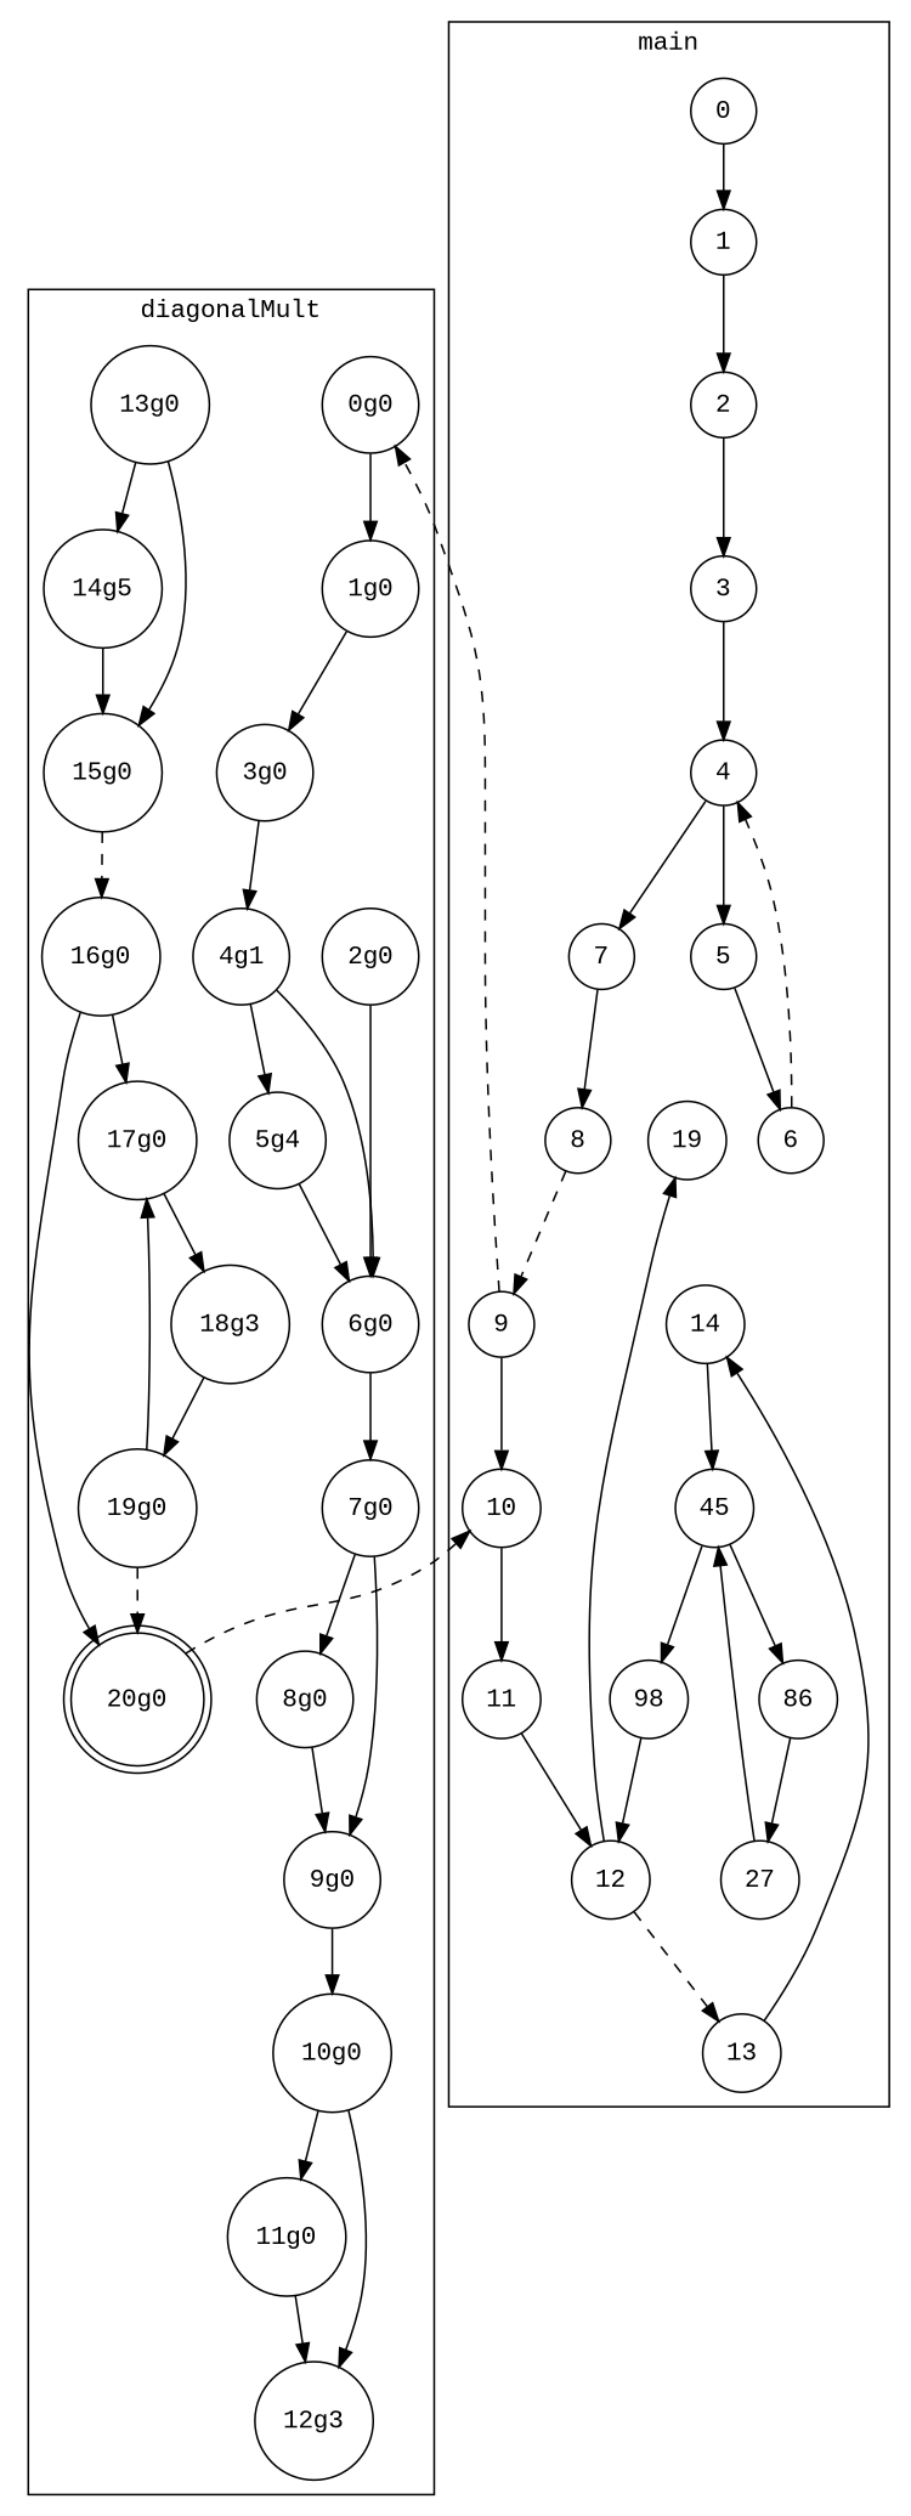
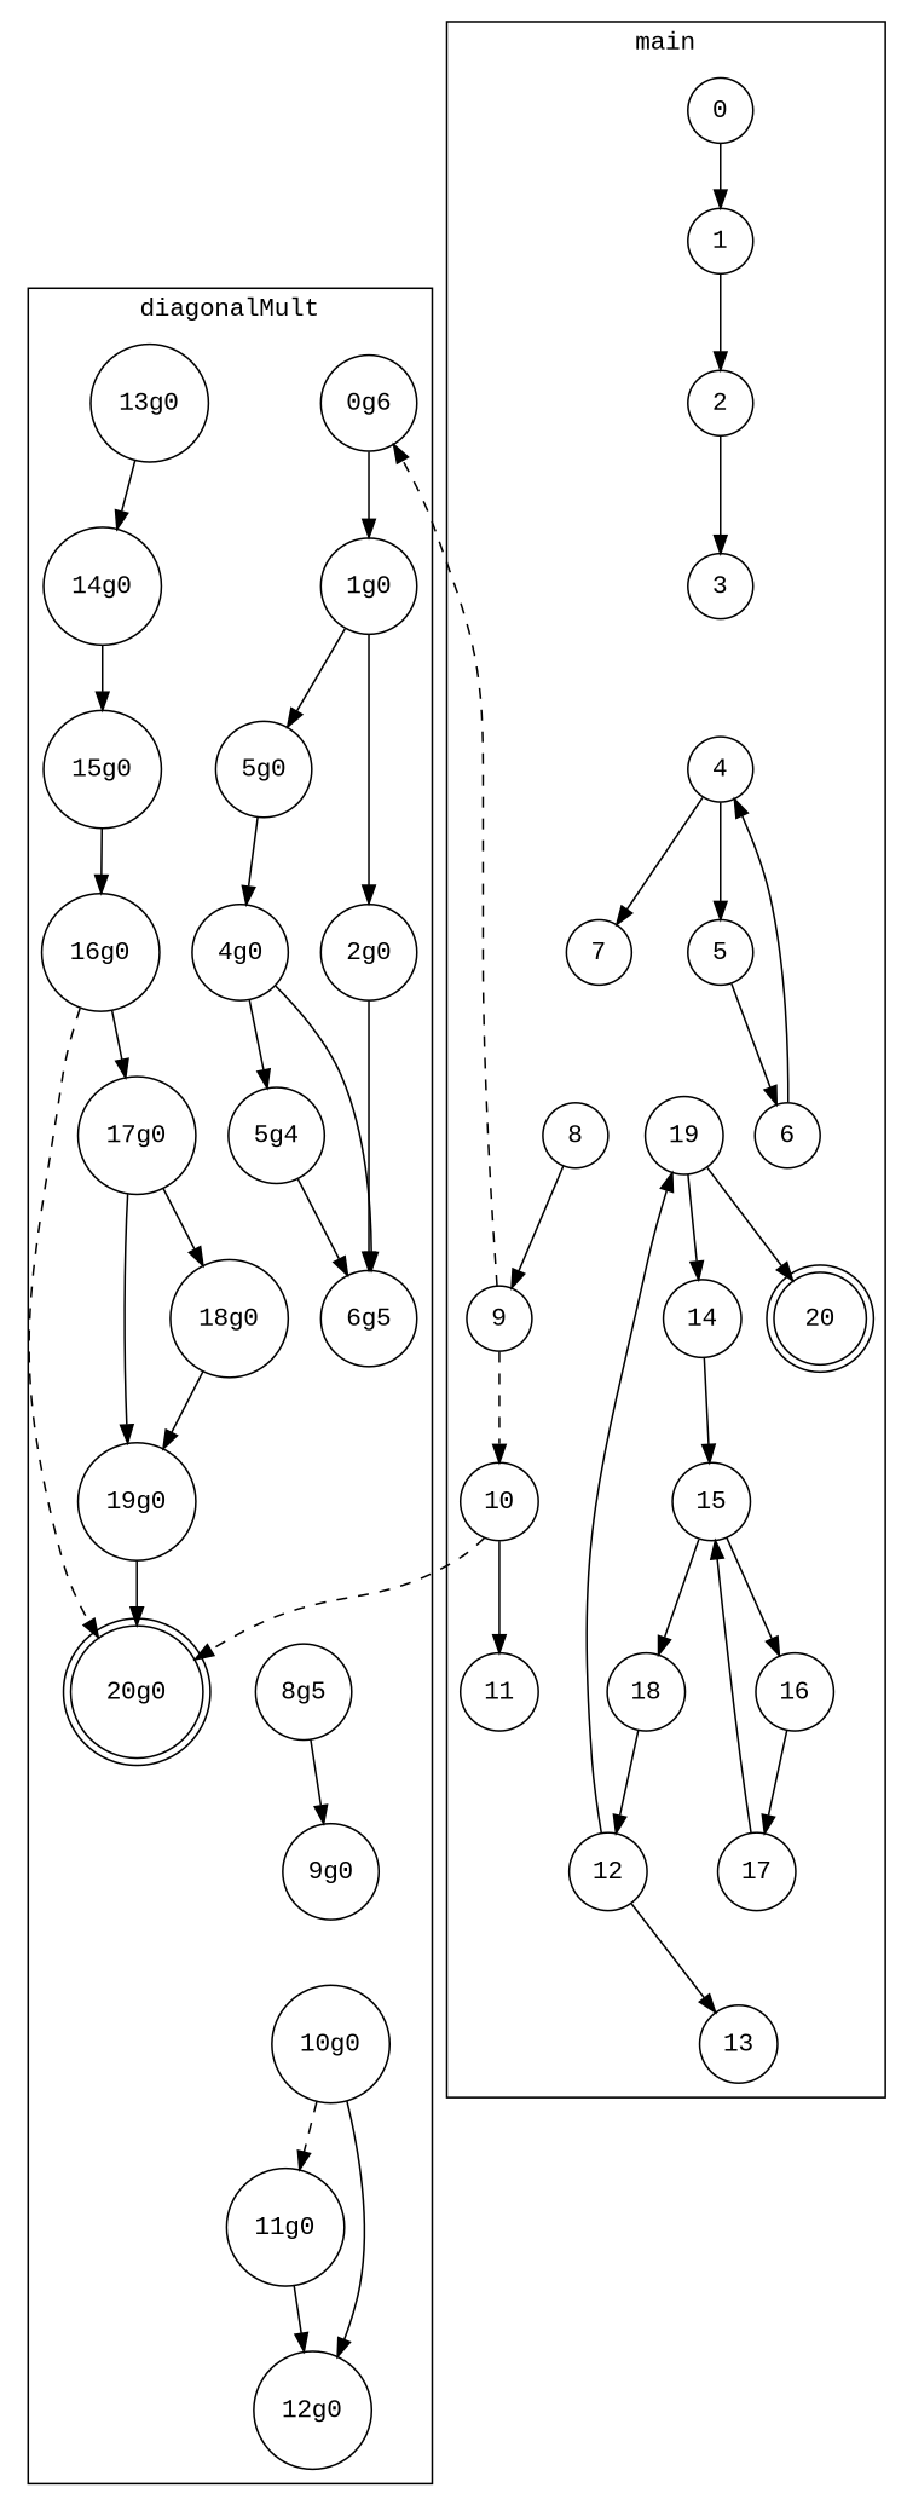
  digraph {
    fontname="Liberation Mono"
    node [fontname="Liberation Mono" shape=circle]
    edge [fontname="Liberation Mono"]
+   20 [shape=doublecircle]
    0
    1
    2
    3
    4
    5
    7
    6
    8
    9
    10
    11
    12
    13
    19
    14
-   15 [label=45]
-   16 [label=86]
-   18 [label=98]
-   17 [label=27]
+   15
+   16
+   18
+   17
    "20g0" [shape=doublecircle]
-   "0g0"
+   "0g0" [label="0g6"]
    "1g0"
    "2g0"
-   "3g0"
-   "4g0" [label="4g1"]
+   "3g0" [label="5g0"]
+   "4g0"
    n28 [label="5g4"]
-   "6g0"
-   "7g0"
-   "8g0"
+   "6g0" [label="6g5"]
+   "8g0" [label="8g5"]
    "9g0"
    "10g0"
    "11g0"
-   "12g0" [label="12g3"]
+   "12g0"
    "13g0"
-   "14g0" [label="14g5"]
+   "14g0"
    "15g0"
    "16g0"
    "17g0"
-   "18g0" [label="18g3"]
+   "18g0"
    "19g0"
    subgraph cluster_1 {
      color=black
      label=main
+     20
      0
      1
      2
      3
      4
      5
      7
      6
      8
      9
      10
      11
      12
      13
      19
      14
      15
      16
      18
      17
    }
    subgraph cluster_2 {
      color=black
      label=diagonalMult
      "20g0"
      "0g0"
      "1g0"
      "2g0"
      "3g0"
      "4g0"
      n28
      "6g0"
-     "7g0"
      "8g0"
      "9g0"
      "10g0"
      "11g0"
      "12g0"
      "13g0"
      "14g0"
      "15g0"
      "16g0"
      "17g0"
      "18g0"
      "19g0"
    }
    0 -> 1
    1 -> 2
    2 -> 3
-   3 -> 4
    4 -> 5
    4 -> 7
    5 -> 6
-   7 -> 8
-   6 -> 4 [style=dashed]
-   8 -> 9 [style=dashed]
-   9 -> 10
+   6 -> 4
+   8 -> 9
+   9 -> 10 [style=dashed]
    9 -> "0g0" [style=dashed]
    10 -> 11
-   11 -> 12
-   12 -> 13 [style=dashed]
+   12 -> 13
    12 -> 19
-   13 -> 14
+   19 -> 14
+   19 -> 20
    14 -> 15
    15 -> 16
    15 -> 18
    16 -> 17
    18 -> 12
    17 -> 15
-   "20g0" -> 10 [style=dashed]
+   10 -> "20g0" [style=dashed]
    "0g0" -> "1g0"
+   "1g0" -> "2g0"
    "1g0" -> "3g0"
    "2g0" -> "6g0"
    "3g0" -> "4g0"
    "4g0" -> n28
    "4g0" -> "6g0"
    n28 -> "6g0"
-   "6g0" -> "7g0"
-   "7g0" -> "8g0"
-   "7g0" -> "9g0"
    "8g0" -> "9g0"
-   "9g0" -> "10g0"
-   "10g0" -> "11g0"
+   "10g0" -> "11g0" [style=dashed]
    "10g0" -> "12g0"
    "11g0" -> "12g0"
    "13g0" -> "14g0"
-   "13g0" -> "15g0"
    "14g0" -> "15g0"
-   "15g0" -> "16g0" [style=dashed]
-   "16g0" -> "20g0"
+   "15g0" -> "16g0"
+   "16g0" -> "20g0" [style=dashed]
    "16g0" -> "17g0"
    "17g0" -> "18g0"
-   "19g0" -> "17g0"
+   "17g0" -> "19g0"
    "18g0" -> "19g0"
-   "19g0" -> "20g0" [style=dashed]
+   "19g0" -> "20g0"
  }
